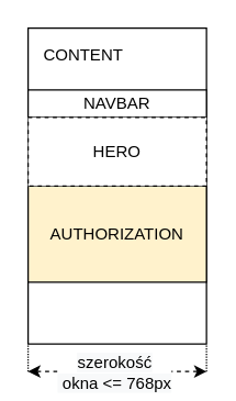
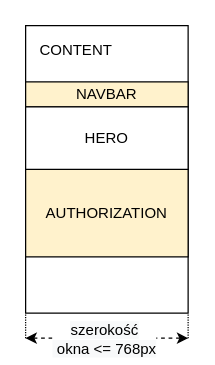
  <mxCell id="0" />
  <mxCell id="1" parent="0" />
  <mxCell id="2" value="" style="rounded=0;whiteSpace=wrap;html=1;" vertex="1" parent="1"><mxGeometry width="130" height="230" as="geometry" x="20" y="20" /></mxCell>
  <mxCell id="3" value="AUTHORIZATION" style="rounded=0;whiteSpace=wrap;html=1;fillColor=#fff2cc;" vertex="1" parent="1"><mxGeometry y="135" width="130" height="70" as="geometry" x="20" /></mxCell>
  <mxCell id="4" value="CONTENT" style="text;html=1;align=center;verticalAlign=middle;resizable=0;points=[];autosize=1;strokeColor=none;fillColor=none;" vertex="1" parent="1"><mxGeometry x="25" y="30" width="70" height="20" as="geometry" /></mxCell>
- <mxCell id="5" value="NAVBAR" style="rounded=0;whiteSpace=wrap;html=1;" vertex="1" parent="1"><mxGeometry y="65" width="130" height="20" as="geometry" x="20" /></mxCell>
- <mxCell id="6" value="HERO" style="rounded=0;whiteSpace=wrap;html=1;dashed=1;" vertex="1" parent="1"><mxGeometry y="85" width="130" height="50" as="geometry" x="20" /></mxCell>
+ <mxCell id="5" value="NAVBAR" style="rounded=0;whiteSpace=wrap;html=1;fillColor=#fff2cc;" vertex="1" parent="1"><mxGeometry y="65" width="130" height="20" as="geometry" x="20" /></mxCell>
+ <mxCell id="6" value="HERO" style="rounded=0;whiteSpace=wrap;html=1;" vertex="1" parent="1"><mxGeometry y="85" width="130" height="50" as="geometry" x="20" /></mxCell>
  <mxCell id="7" value="" style="endArrow=none;html=1;strokeWidth=1;rounded=0;entryX=0;entryY=1;entryDx=0;entryDy=0;dashed=1;dashPattern=1 1;" edge="1" parent="1" target="2"><mxGeometry width="50" height="50" relative="1" as="geometry"><mxPoint y="270" as="sourcePoint" x="20" /><mxPoint y="260" as="targetPoint" x="20" /></mxGeometry></mxCell>
  <mxCell id="8" value="" style="endArrow=none;html=1;strokeWidth=1;rounded=0;dashed=1;dashPattern=1 1;entryX=1;entryY=1;entryDx=0;entryDy=0;" edge="1" parent="1" target="2"><mxGeometry width="50" height="50" relative="1" as="geometry"><mxPoint x="150" y="270" as="sourcePoint" /><mxPoint x="160" y="250" as="targetPoint" /></mxGeometry></mxCell>
  <mxCell id="9" value="" style="endArrow=classic;startArrow=classic;html=1;rounded=0;dashed=1;" edge="1" parent="1"><mxGeometry width="50" height="50" relative="1" as="geometry"><mxPoint y="270" as="sourcePoint" x="20" /><mxPoint x="150" y="270" as="targetPoint" /></mxGeometry></mxCell>
  <mxCell id="10" value="&lt;span style=&quot;font-size: 12px ; background-color: rgb(248 , 249 , 250)&quot;&gt;szerokość&lt;/span&gt;&lt;br style=&quot;font-size: 12px ; background-color: rgb(248 , 249 , 250)&quot;&gt;&lt;span style=&quot;font-size: 12px ; background-color: rgb(248 , 249 , 250)&quot;&gt;&amp;nbsp;okna &amp;lt;= 768px&lt;/span&gt;" style="edgeLabel;html=1;align=center;verticalAlign=middle;resizable=0;points=[];" vertex="1" connectable="0" parent="9"><mxGeometry x="-0.051" relative="1" as="geometry"><mxPoint as="offset" /></mxGeometry></mxCell>
